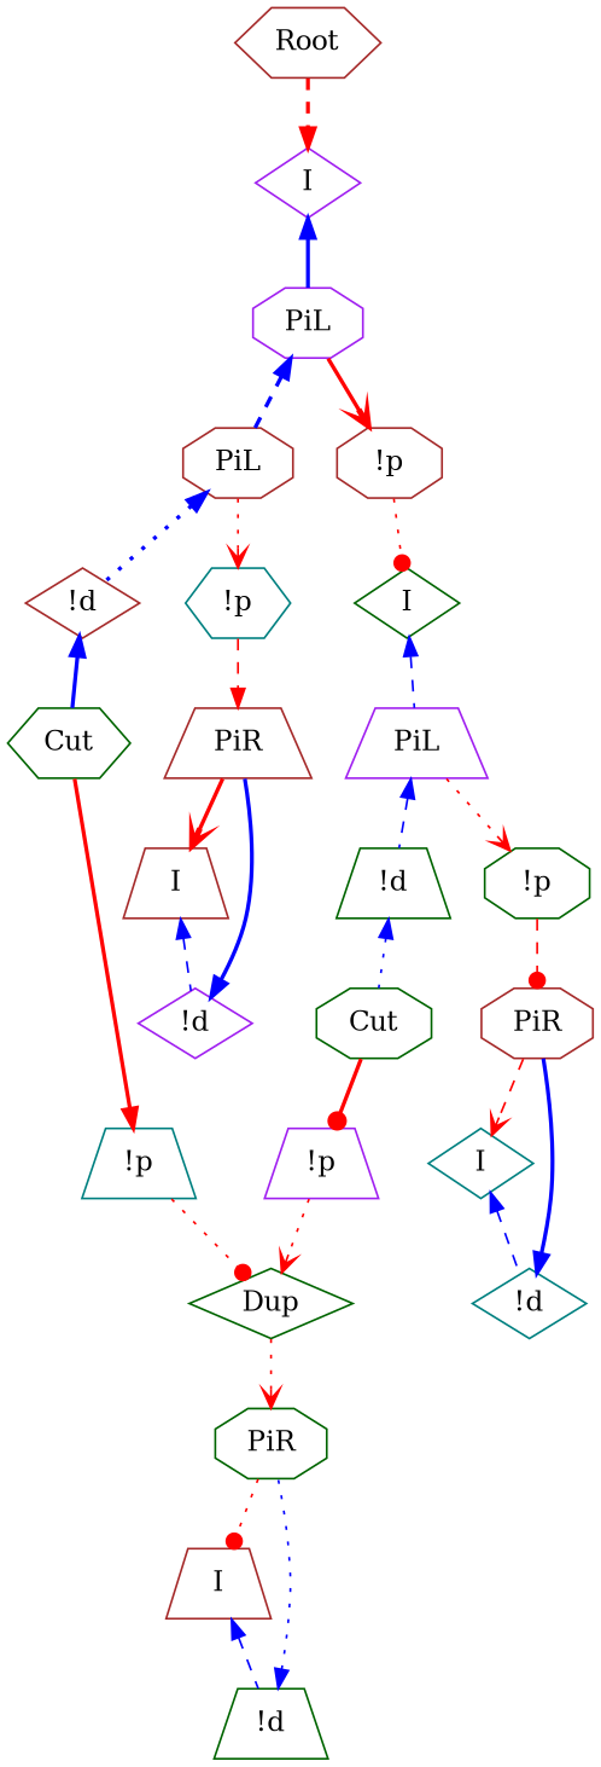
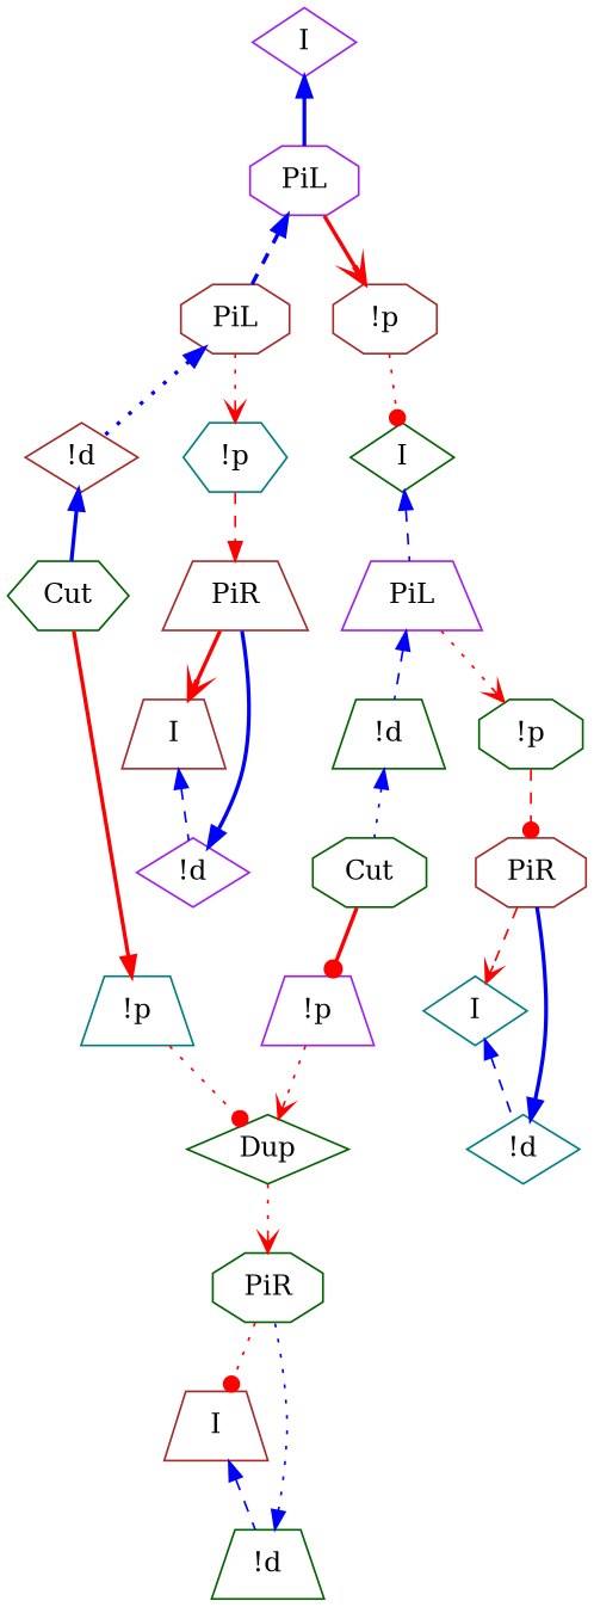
  digraph {
    node [color=brown shape=trapezium]
    edge [color=red style=dashed]
-   n1 [label=Root shape=hexagon]
    n2 [label=I color=purple shape=diamond]
    n3 [label="!d" shape=diamond]
    n4 [label=Cut shape=hexagon color=darkgreen]
    n5 [label=PiL shape=octagon]
    n6 [label="!p" color=teal shape=hexagon]
    n7 [label=PiL color=purple shape=octagon]
    n8 [label="!p" shape=octagon]
    n9 [label=PiR]
    n10 [label=I]
    n11 [label="!d" color=purple shape=diamond]
    n12 [label=I color=darkgreen shape=diamond]
    n13 [label="!d" color=darkgreen]
    n14 [label=Cut color=darkgreen shape=octagon]
    n15 [label=PiL color=purple]
    n16 [label="!p" color=darkgreen shape=octagon]
    n17 [label=PiR shape=octagon]
    n18 [label=PiR color=darkgreen shape=octagon]
    n19 [label=I]
    n20 [label=I color=teal shape=diamond]
    n21 [label="!d" color=darkgreen]
    n22 [label="!d" color=teal shape=diamond]
    n23 [label=Dup color=darkgreen shape=diamond]
    n24 [label="!p" color=teal]
    n25 [label="!p" color=purple]
-   n1 -> n2 [penwidth=2 arrowhead=normal]
    n2 -> n7 [color=blue dir=back penwidth=2 style=bold]
    n3 -> n4 [color=blue dir=back penwidth=2 style=bold]
    n4 -> n24 [style=bold arrowhead=normal]
    n5 -> n3 [color=blue dir=back penwidth=2 style=dotted]
    n5 -> n6 [style=dotted arrowhead=vee]
    n6 -> n9 [arrowhead=normal]
    n7 -> n5 [color=blue dir=back penwidth=2]
    n7 -> n8 [style=bold arrowhead=vee]
    n8 -> n12 [style=dotted arrowhead=dot]
    n9 -> n10 [style=bold arrowhead=vee]
    n10 -> n11 [color=blue dir=back]
    n11 -> n9 [color=blue dir=back style=bold]
    n12 -> n15 [color=blue dir=back]
    n13 -> n14 [color=blue dir=back style=dotted]
    n14 -> n25 [style=bold arrowhead=dot]
    n15 -> n13 [color=blue dir=back]
    n15 -> n16 [style=dotted arrowhead=vee]
    n16 -> n17 [arrowhead=dot]
    n17 -> n20 [arrowhead=vee]
    n18 -> n19 [style=dotted arrowhead=dot]
    n19 -> n21 [color=blue dir=back]
    n20 -> n22 [color=blue dir=back]
    n21 -> n18 [color=blue dir=back style=dotted]
    n22 -> n17 [color=blue dir=back style=bold]
    n23 -> n18 [style=dotted arrowhead=vee]
    n24 -> n23 [arrowhead=dot style=dotted]
    n25 -> n23 [arrowhead=vee style=dotted]
  }
